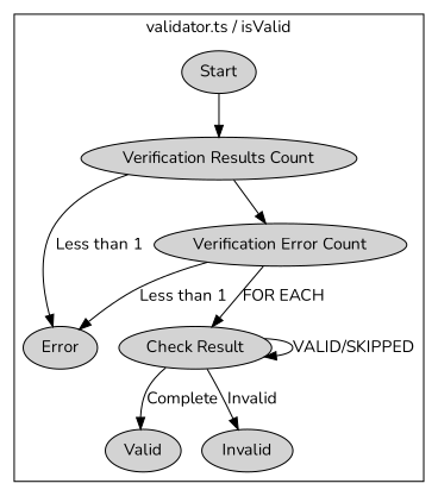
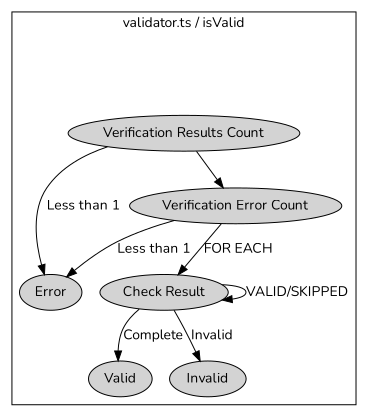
  digraph {
    fontname=Nunito
    node [fontname=Nunito style=filled]
    edge [fontname=Nunito]
    n1 [label=Error]
-   n2 [label=Start]
    n3 [label="Verification Results Count"]
    n4 [label=Valid]
    n5 [label=Invalid]
    n6 [label="Verification Error Count"]
    n7 [label="Check Result"]
    subgraph cluster_1 {
      label="validator.ts / isValid"
      n1
-     n2
      n3
      n4
      n5
      n6
      n7
    }
-   n2 -> n3
    n3 -> n1 [label="Less than 1"]
    n3 -> n6
    n6 -> n1 [label="Less than 1"]
    n6 -> n7 [label="FOR EACH"]
    n7 -> n4 [label=Complete]
    n7 -> n5 [label=Invalid]
    n7 -> n7 [label="VALID/SKIPPED"]
  }
